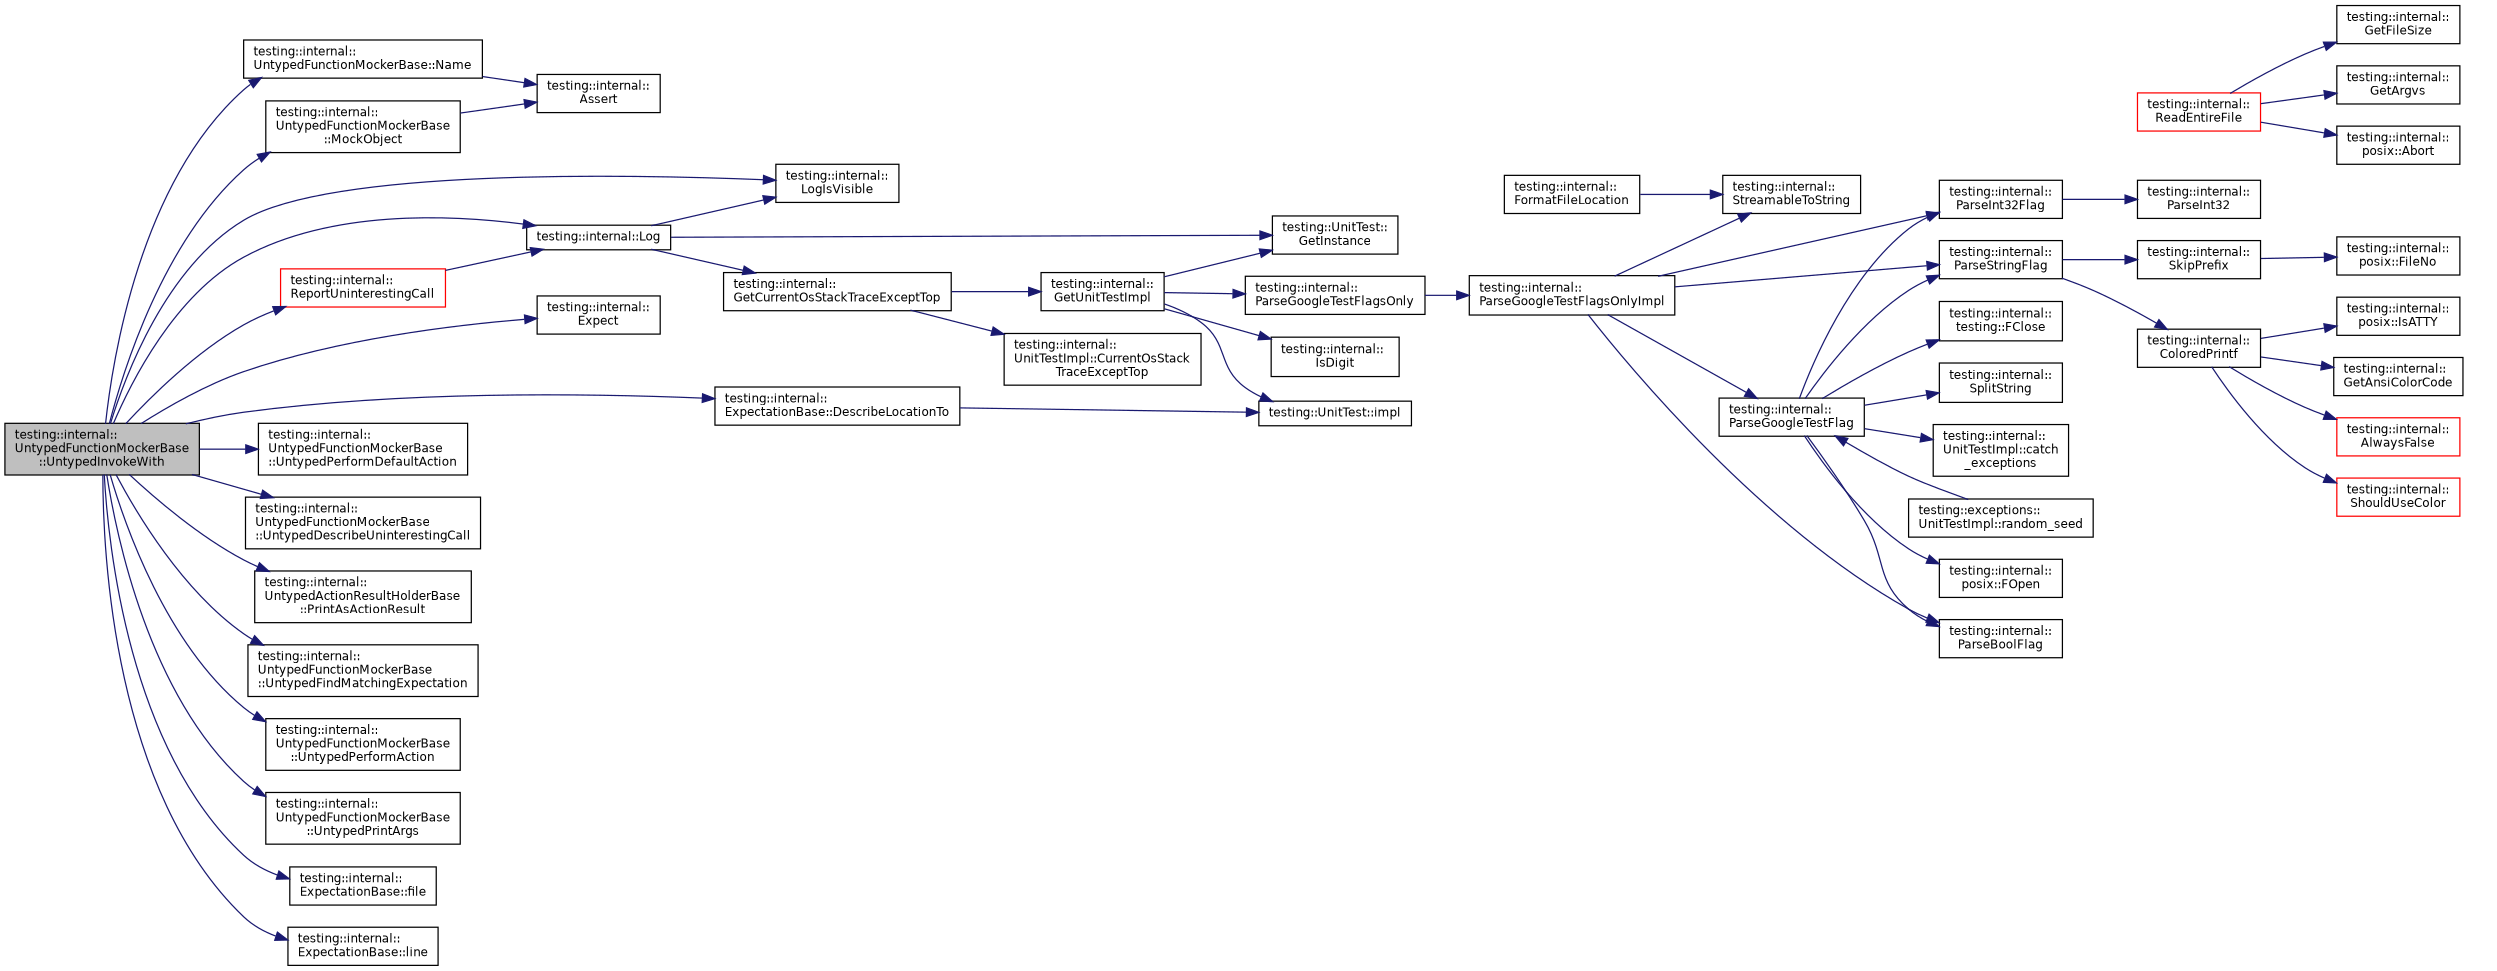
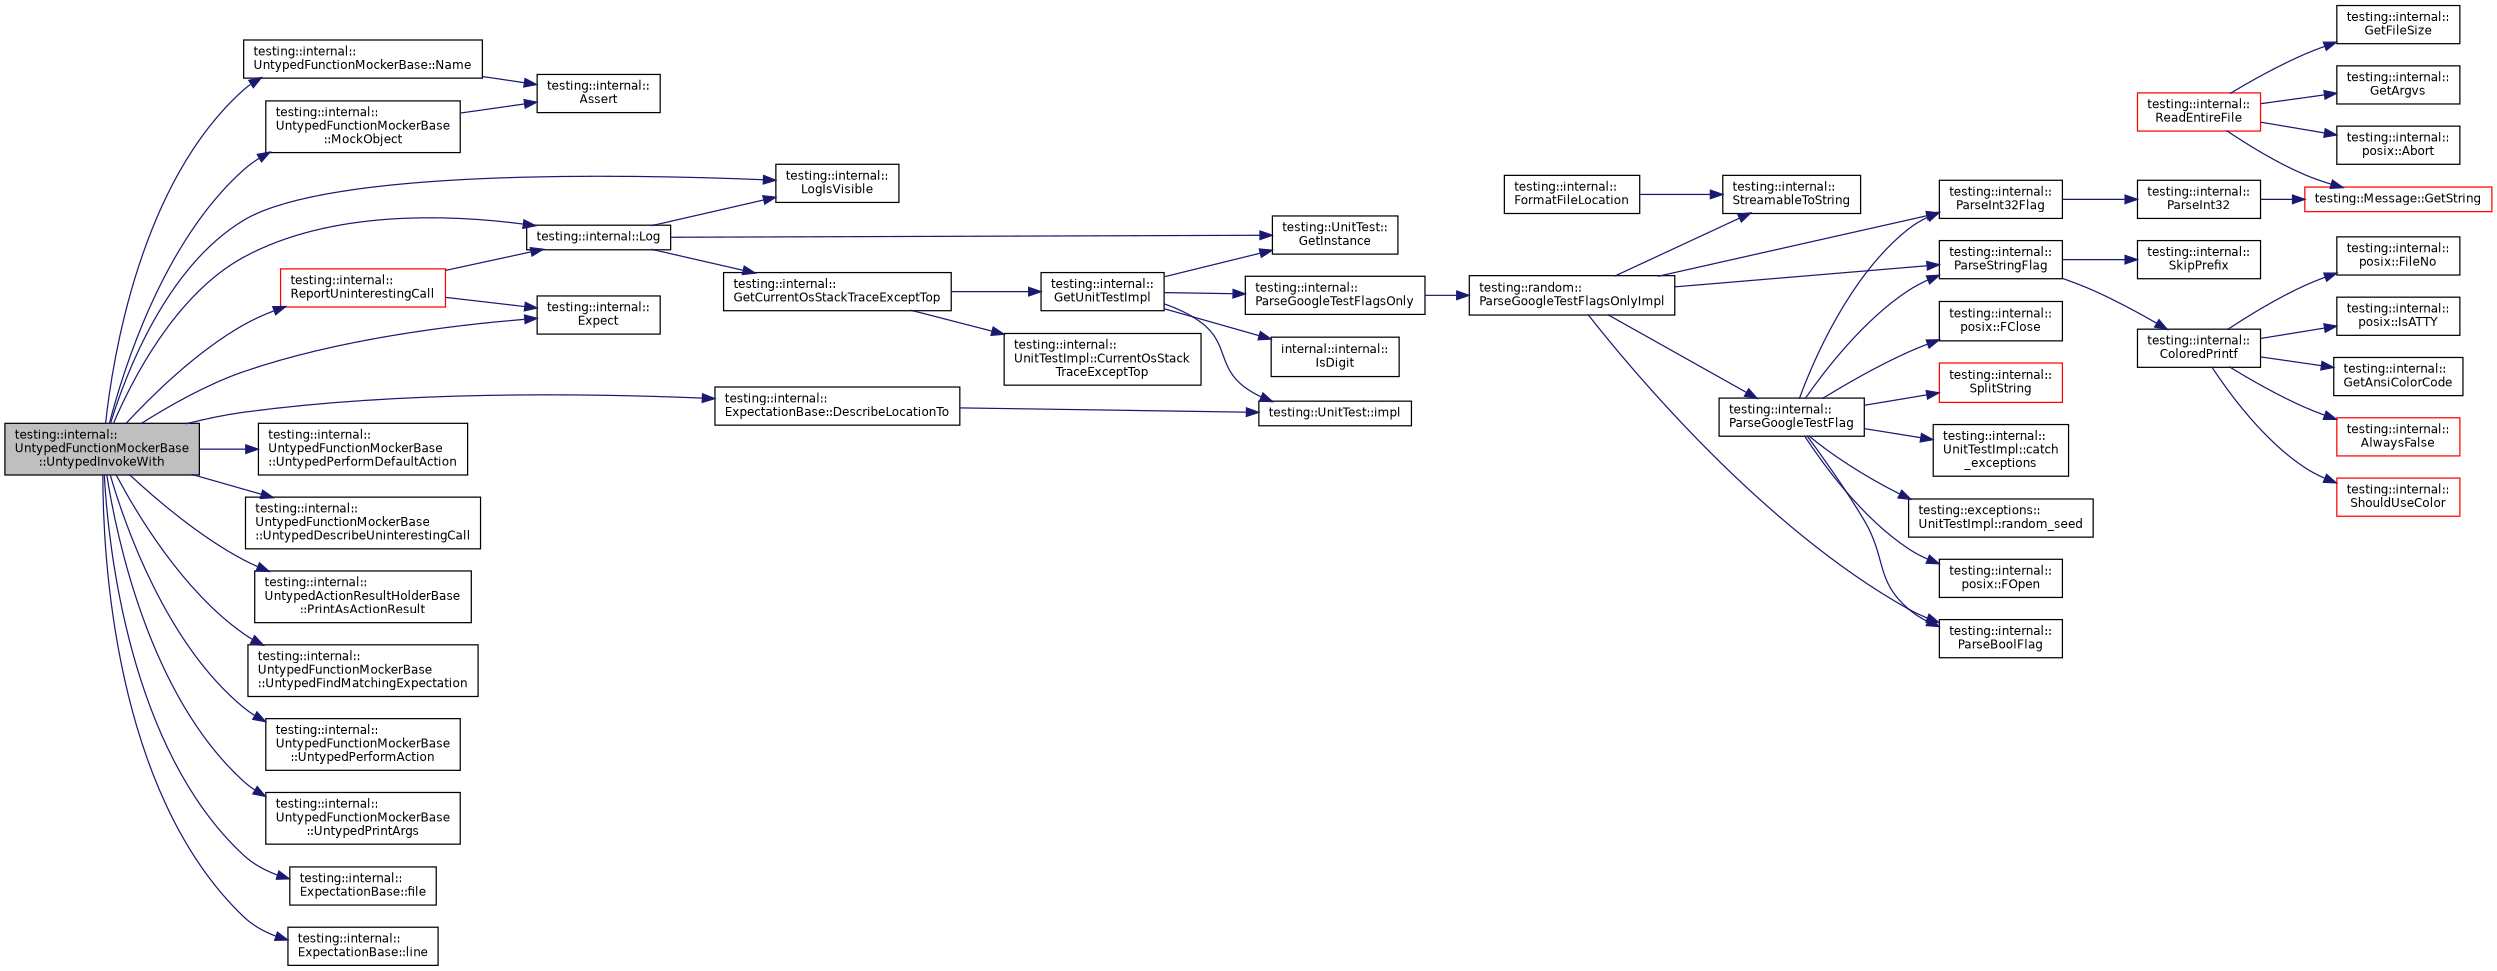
  digraph {
    rankdir=LR
    node [color=black fillcolor=white fontname=Helvetica fontsize=10 shape=record style=filled]
    edge [color=midnightblue fontname=Helvetica fontsize=10 labelfontname=Helvetica labelfontsize=10 style=solid]
    n1 [fillcolor=grey75 fontcolor=black height=0.2 label="testing::internal::\lUntypedFunctionMockerBase\l::UntypedInvokeWith" width=0.4]
    n2 [height=0.2 label="testing::internal::\lUntypedFunctionMockerBase\l::MockObject" width=0.4]
    n3 [height=0.2 label="testing::internal::\lLogIsVisible" width=0.4]
    n4 [height=0.2 label="testing::internal::\lUntypedFunctionMockerBase\l::UntypedPerformDefaultAction" width=0.4]
    n5 [height=0.2 label="testing::internal::\lUntypedFunctionMockerBase\l::UntypedDescribeUninterestingCall" width=0.4]
    n6 [height=0.2 label="testing::internal::\lUntypedActionResultHolderBase\l::PrintAsActionResult" width=0.4]
    n7 [color=red height=0.2 label="testing::internal::\lReportUninterestingCall" width=0.4]
    n8 [height=0.2 label="testing::internal::Log" width=0.4]
    n9 [height=0.2 label="testing::internal::\lExpect" width=0.4]
    n10 [height=0.2 label="testing::internal::\lUntypedFunctionMockerBase\l::UntypedFindMatchingExpectation" width=0.4]
    n11 [height=0.2 label="testing::internal::\lUntypedFunctionMockerBase\l::UntypedPerformAction" width=0.4]
    n12 [height=0.2 label="testing::internal::\lUntypedFunctionMockerBase::Name" width=0.4]
    n13 [height=0.2 label="testing::internal::\lUntypedFunctionMockerBase\l::UntypedPrintArgs" width=0.4]
    n14 [height=0.2 label="testing::internal::\lExpectationBase::DescribeLocationTo" width=0.4]
    n15 [height=0.2 label="testing::internal::\lExpectationBase::file" width=0.4]
    n16 [height=0.2 label="testing::internal::\lExpectationBase::line" width=0.4]
    n17 [height=0.2 label="testing::internal::\lAssert" width=0.4]
    n18 [height=0.2 label="testing::internal::\lGetCurrentOsStackTraceExceptTop" width=0.4]
    n19 [height=0.2 label="testing::UnitTest::\lGetInstance" width=0.4]
    n20 [height=0.2 label="testing::UnitTest::impl" width=0.4]
    n21 [height=0.2 label="testing::internal::\lGetUnitTestImpl" width=0.4]
    n22 [height=0.2 label="testing::internal::\lUnitTestImpl::CurrentOsStack\lTraceExceptTop" width=0.4]
    n23 [height=0.2 label="testing::internal::\lParseGoogleTestFlagsOnly" width=0.4]
-   n24 [height=0.2 label="testing::internal::\lIsDigit" width=0.4]
-   n25 [height=0.2 label="testing::internal::\lParseGoogleTestFlagsOnlyImpl" width=0.4]
+   n24 [height=0.2 label="internal::internal::\lIsDigit" width=0.4]
+   n25 [height=0.2 label="testing::random::\lParseGoogleTestFlagsOnlyImpl" width=0.4]
    n26 [height=0.2 label="testing::internal::\lStreamableToString" width=0.4]
    n27 [height=0.2 label="testing::internal::\lParseBoolFlag" width=0.4]
    n28 [height=0.2 label="testing::internal::\lParseInt32Flag" width=0.4]
    n29 [height=0.2 label="testing::internal::\lParseStringFlag" width=0.4]
    n30 [height=0.2 label="testing::internal::\lParseGoogleTestFlag" width=0.4]
    n31 [height=0.2 label="testing::internal::\lParseInt32" width=0.4]
    n32 [height=0.2 label="testing::internal::\lSkipPrefix" width=0.4]
    n33 [height=0.2 label="testing::internal::\lColoredPrintf" width=0.4]
    n34 [height=0.2 label="testing::internal::\lUnitTestImpl::catch\l_exceptions" width=0.4]
    n35 [height=0.2 label="testing::exceptions::\lUnitTestImpl::random_seed" width=0.4]
    n36 [height=0.2 label="testing::internal::\lposix::FOpen" width=0.4]
-   n37 [height=0.2 label="testing::internal::\ltesting::FClose" width=0.4]
-   n38 [height=0.2 label="testing::internal::\lSplitString" width=0.4]
+   n37 [height=0.2 label="testing::internal::\lposix::FClose" width=0.4]
+   n38 [color=red height=0.2 label="testing::internal::\lSplitString" width=0.4]
+   n39 [color=red height=0.2 label="testing::Message::GetString" width=0.4]
    n40 [color=red height=0.2 label="testing::internal::\lAlwaysFalse" width=0.4]
    n41 [color=red height=0.2 label="testing::internal::\lShouldUseColor" width=0.4]
    n42 [height=0.2 label="testing::internal::\lposix::IsATTY" width=0.4]
    n43 [height=0.2 label="testing::internal::\lposix::FileNo" width=0.4]
    n44 [height=0.2 label="testing::internal::\lGetAnsiColorCode" width=0.4]
    n45 [color=red height=0.2 label="testing::internal::\lReadEntireFile" width=0.4]
    n46 [height=0.2 label="testing::internal::\lGetFileSize" width=0.4]
    n47 [height=0.2 label="testing::internal::\lGetArgvs" width=0.4]
    n48 [height=0.2 label="testing::internal::\lposix::Abort" width=0.4]
    n49 [height=0.2 label="testing::internal::\lFormatFileLocation" width=0.4]
    n1 -> n2
    n1 -> n3
    n1 -> n4
    n1 -> n5
    n1 -> n6
    n1 -> n7
    n1 -> n8
    n1 -> n9
    n1 -> n10
    n1 -> n11
    n1 -> n12
    n1 -> n13
    n1 -> n14
    n1 -> n15
    n1 -> n16
    n2 -> n17
    n7 -> n8
+   n7 -> n9
    n8 -> n3
    n8 -> n18
    n8 -> n19
    n12 -> n17
    n14 -> n20
    n18 -> n21
    n18 -> n22
    n21 -> n19
    n21 -> n20
    n21 -> n23
    n21 -> n24
    n23 -> n25
    n25 -> n26
    n25 -> n27
    n25 -> n28
    n25 -> n29
    n25 -> n30
    n28 -> n31
    n29 -> n32
    n29 -> n33
    n30 -> n27
    n30 -> n28
    n30 -> n29
    n30 -> n34
-   n35 -> n30
+   n30 -> n35
    n30 -> n36
    n30 -> n37
    n30 -> n38
+   n31 -> n39
    n33 -> n40
    n33 -> n41
    n33 -> n42
-   n32 -> n43
+   n33 -> n43
    n33 -> n44
+   n45 -> n39
    n45 -> n46
    n45 -> n47
    n45 -> n48
    n49 -> n26
  }
